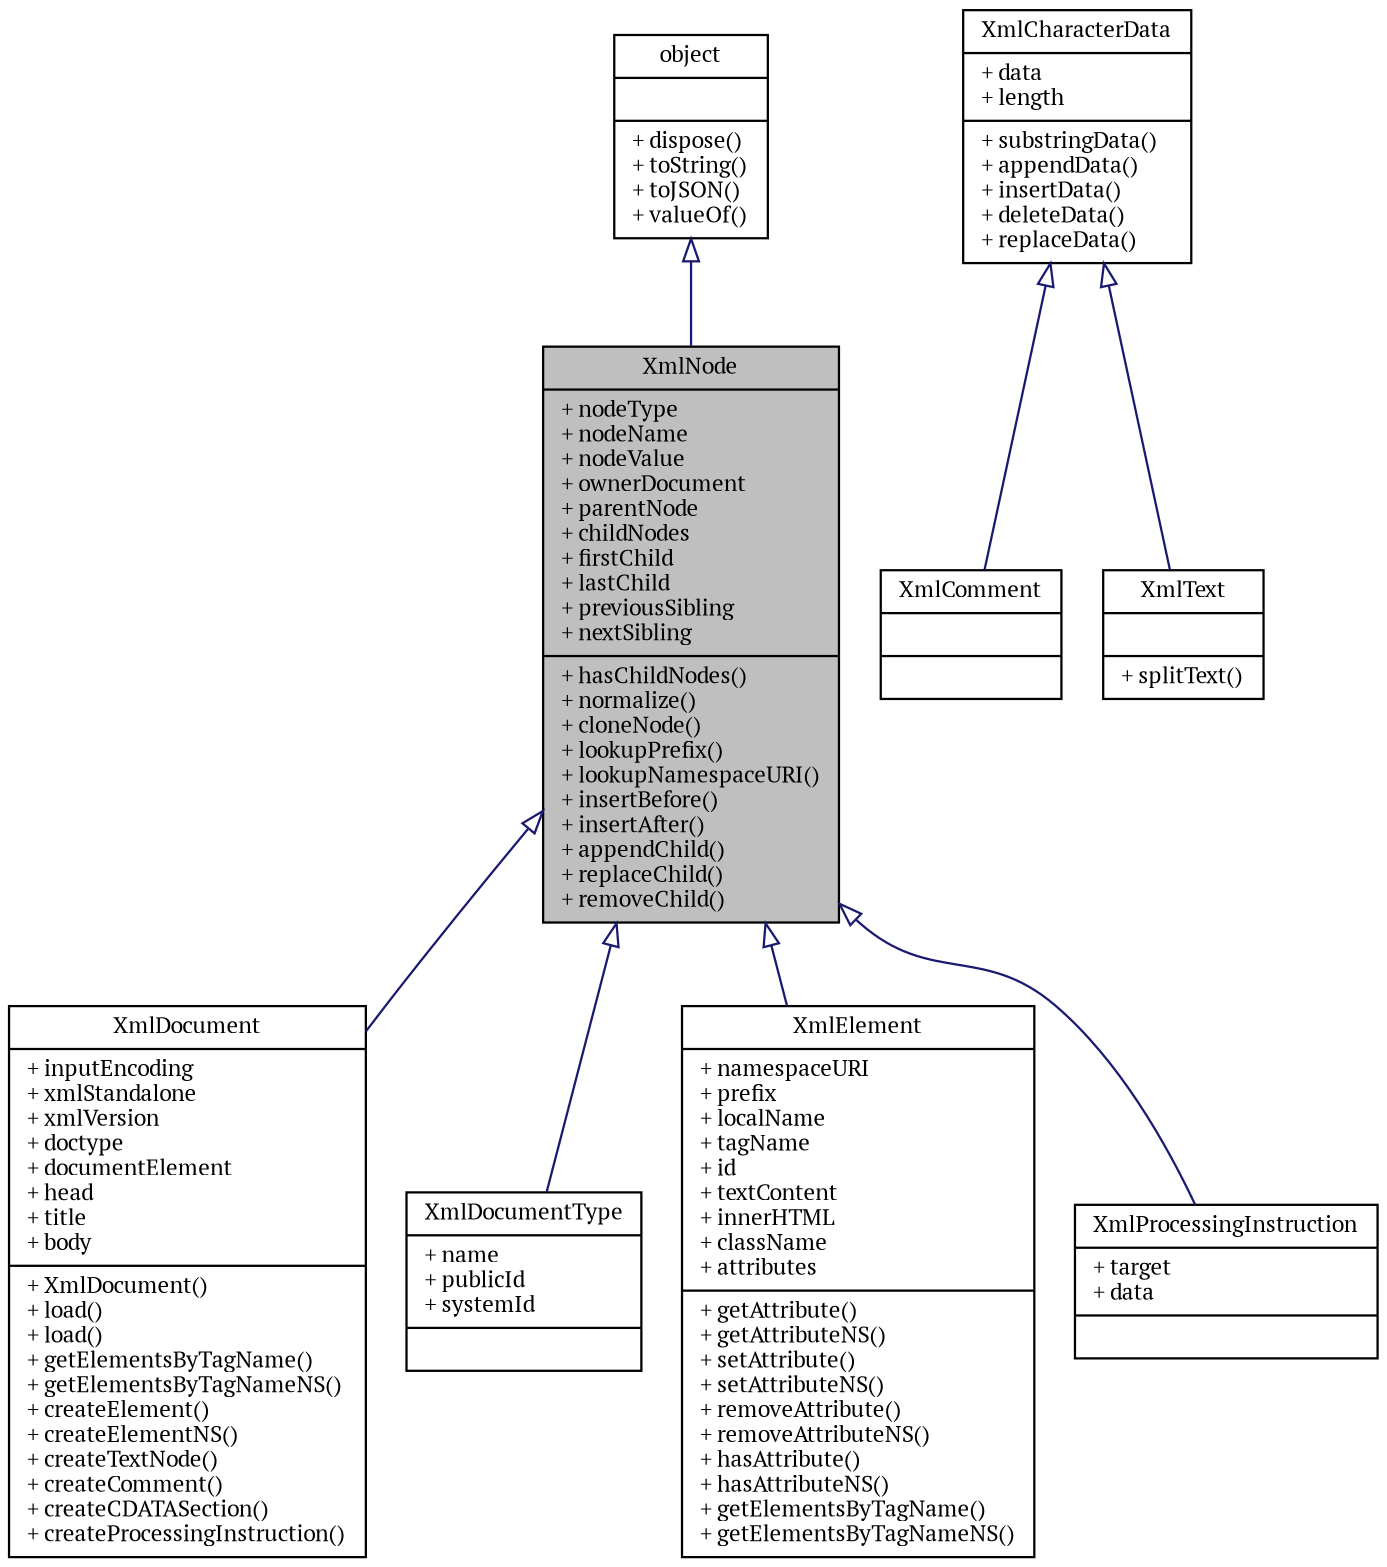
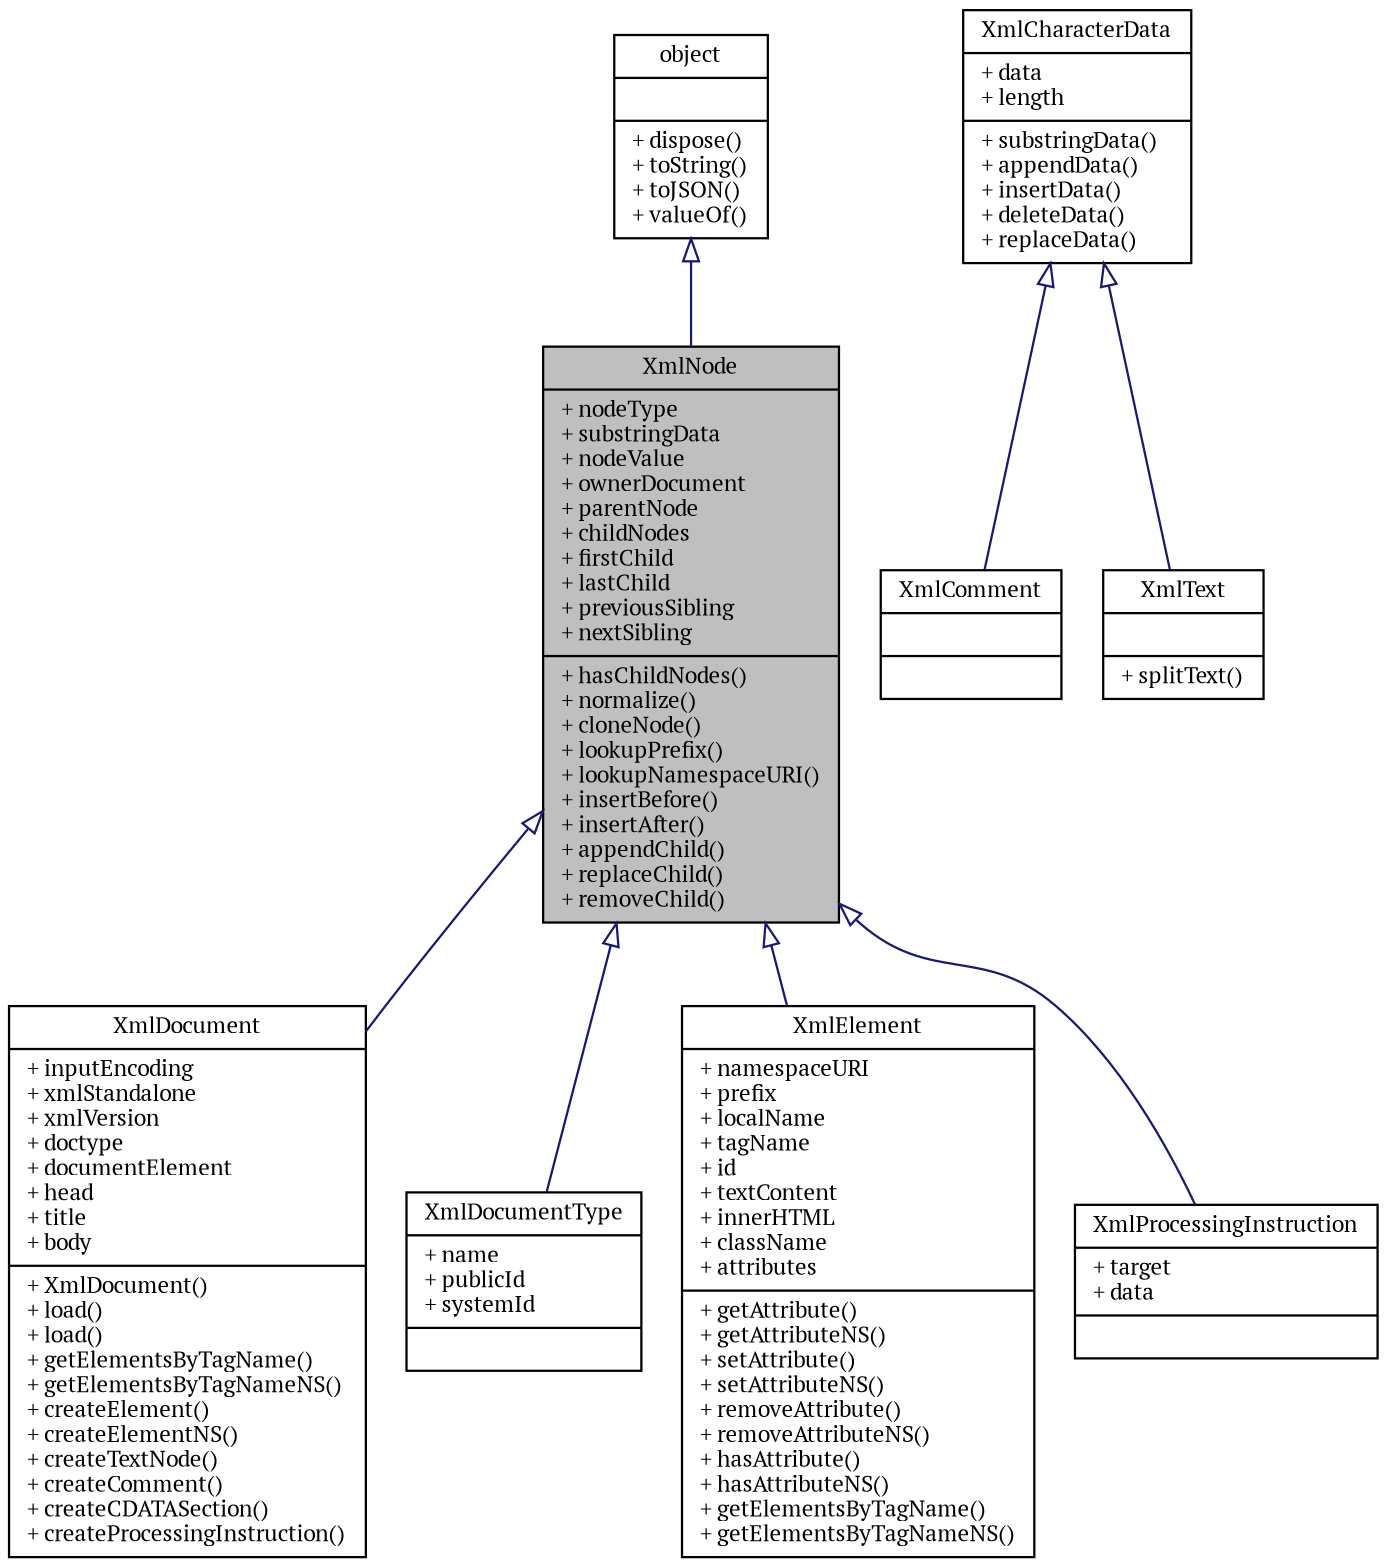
  digraph {
    fontname="PT Serif"
    node [color=black fillcolor=white fontname="PT Serif" fontsize=10 shape=record style=filled]
    edge [arrowtail=onormal color=midnightblue dir=back fontname="PT Serif" fontsize=10 labelfontname=Helvetica labelfontsize=10 style=solid]
-   n1 [fillcolor=grey75 fontcolor=black height=0.2 label="{XmlNode\n|+ nodeType\l+ nodeName\l+ nodeValue\l+ ownerDocument\l+ parentNode\l+ childNodes\l+ firstChild\l+ lastChild\l+ previousSibling\l+ nextSibling\l|+ hasChildNodes()\l+ normalize()\l+ cloneNode()\l+ lookupPrefix()\l+ lookupNamespaceURI()\l+ insertBefore()\l+ insertAfter()\l+ appendChild()\l+ replaceChild()\l+ removeChild()\l}" width=0.4]
+   n1 [fillcolor=grey75 fontcolor=black height=0.2 label="{XmlNode\n|+ nodeType\l+ substringData\l+ nodeValue\l+ ownerDocument\l+ parentNode\l+ childNodes\l+ firstChild\l+ lastChild\l+ previousSibling\l+ nextSibling\l|+ hasChildNodes()\l+ normalize()\l+ cloneNode()\l+ lookupPrefix()\l+ lookupNamespaceURI()\l+ insertBefore()\l+ insertAfter()\l+ appendChild()\l+ replaceChild()\l+ removeChild()\l}" width=0.4]
    n2 [height=0.2 label="{XmlDocument\n|+ inputEncoding\l+ xmlStandalone\l+ xmlVersion\l+ doctype\l+ documentElement\l+ head\l+ title\l+ body\l|+ XmlDocument()\l+ load()\l+ load()\l+ getElementsByTagName()\l+ getElementsByTagNameNS()\l+ createElement()\l+ createElementNS()\l+ createTextNode()\l+ createComment()\l+ createCDATASection()\l+ createProcessingInstruction()\l}" width=0.4]
    n3 [height=0.2 label="{XmlDocumentType\n|+ name\l+ publicId\l+ systemId\l|}" width=0.4]
    n4 [height=0.2 label="{XmlElement\n|+ namespaceURI\l+ prefix\l+ localName\l+ tagName\l+ id\l+ textContent\l+ innerHTML\l+ className\l+ attributes\l|+ getAttribute()\l+ getAttributeNS()\l+ setAttribute()\l+ setAttributeNS()\l+ removeAttribute()\l+ removeAttributeNS()\l+ hasAttribute()\l+ hasAttributeNS()\l+ getElementsByTagName()\l+ getElementsByTagNameNS()\l}" width=0.4]
    n5 [height=0.2 label="{XmlProcessingInstruction\n|+ target\l+ data\l|}" width=0.4]
    n6 [height=0.2 label="{XmlCharacterData\n|+ data\l+ length\l|+ substringData()\l+ appendData()\l+ insertData()\l+ deleteData()\l+ replaceData()\l}" width=0.4]
    n7 [height=0.2 label="{XmlComment\n||}" width=0.4]
    n8 [height=0.2 label="{XmlText\n||+ splitText()\l}" width=0.4]
    n9 [height=0.2 label="{object\n||+ dispose()\l+ toString()\l+ toJSON()\l+ valueOf()\l}" width=0.4]
    n1 -> n2
    n1 -> n3
    n1 -> n4
    n1 -> n5
    n6 -> n7
    n6 -> n8
    n9 -> n1
  }
